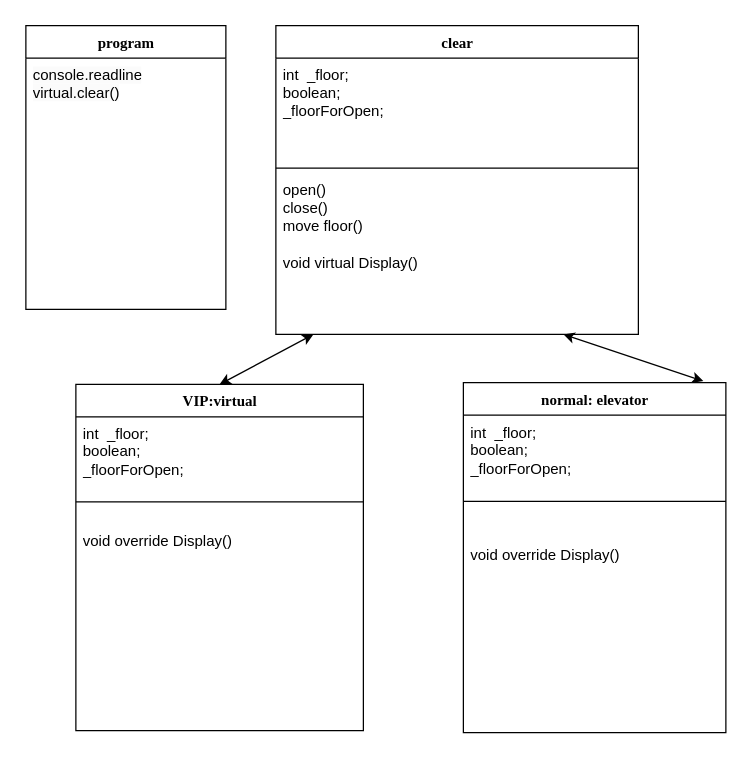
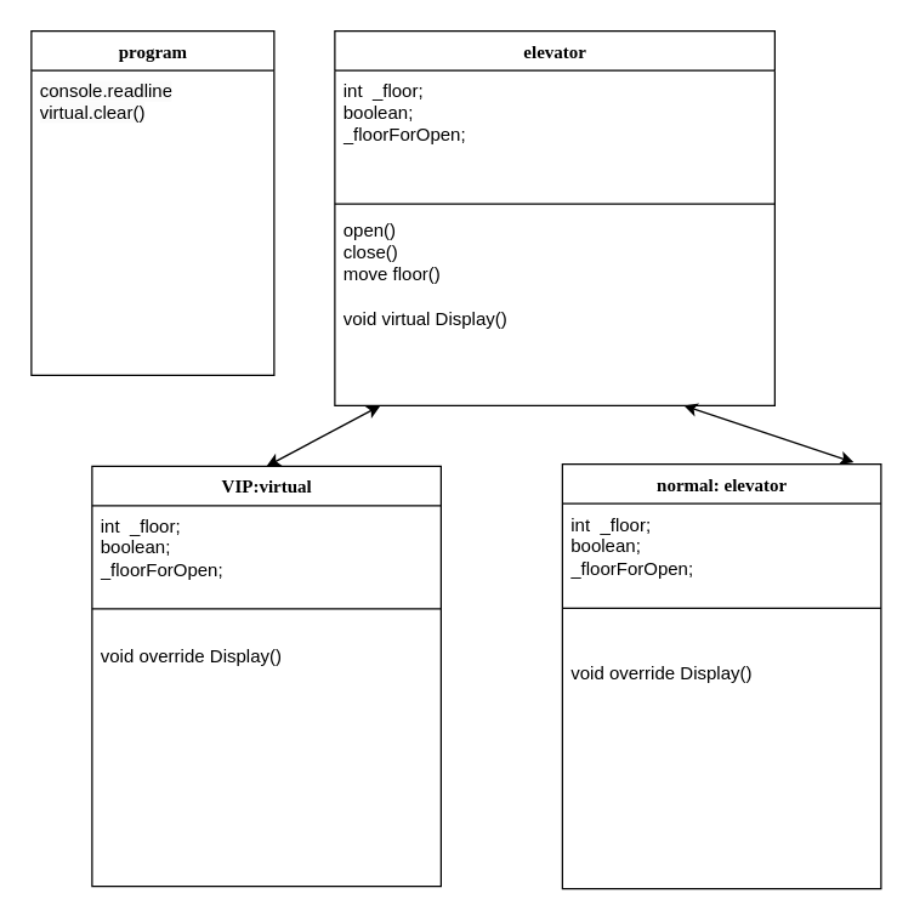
  <mxCell id="0" />
  <mxCell id="1" parent="0" />
  <mxCell id="2" value="program" style="swimlane;html=1;fontStyle=1;align=center;verticalAlign=top;childLayout=stackLayout;horizontal=1;startSize=26;horizontalStack=0;resizeParent=1;resizeLast=0;collapsible=1;marginBottom=0;swimlaneFillColor=#ffffff;rounded=0;shadow=0;comic=0;labelBackgroundColor=none;strokeWidth=1;fillColor=none;fontFamily=Verdana;fontSize=12" parent="1" vertex="1"><mxGeometry x="20" y="20" width="160" height="227" as="geometry" /></mxCell>
  <mxCell id="3" value="&lt;span style=&quot;color: rgb(0, 0, 0); font-family: Helvetica; font-size: 12px; font-style: normal; font-variant-ligatures: normal; font-variant-caps: normal; font-weight: 400; letter-spacing: normal; orphans: 2; text-align: left; text-indent: 0px; text-transform: none; widows: 2; word-spacing: 0px; -webkit-text-stroke-width: 0px; background-color: rgb(251, 251, 251); text-decoration-thickness: initial; text-decoration-style: initial; text-decoration-color: initial; float: none; display: inline !important;&quot;&gt;console.readline&lt;br&gt;virtual.clear()&lt;br&gt;&lt;/span&gt;" style="text;html=1;strokeColor=none;fillColor=none;align=left;verticalAlign=top;spacingLeft=4;spacingRight=4;whiteSpace=wrap;overflow=hidden;rotatable=0;points=[[0,0.5],[1,0.5]];portConstraint=eastwest;" parent="2" vertex="1"><mxGeometry y="26" width="160" height="66" as="geometry" /></mxCell>
- <mxCell id="4" value="clear" style="swimlane;html=1;fontStyle=1;align=center;verticalAlign=top;childLayout=stackLayout;horizontal=1;startSize=26;horizontalStack=0;resizeParent=1;resizeLast=0;collapsible=1;marginBottom=0;swimlaneFillColor=#ffffff;rounded=0;shadow=0;comic=0;labelBackgroundColor=none;strokeWidth=1;fillColor=none;fontFamily=Verdana;fontSize=12" parent="1" vertex="1"><mxGeometry x="220" y="20" width="290" height="247" as="geometry" /></mxCell>
+ <mxCell id="4" value="elevator" style="swimlane;html=1;fontStyle=1;align=center;verticalAlign=top;childLayout=stackLayout;horizontal=1;startSize=26;horizontalStack=0;resizeParent=1;resizeLast=0;collapsible=1;marginBottom=0;swimlaneFillColor=#ffffff;rounded=0;shadow=0;comic=0;labelBackgroundColor=none;strokeWidth=1;fillColor=none;fontFamily=Verdana;fontSize=12" parent="1" vertex="1"><mxGeometry x="220" y="20" width="290" height="247" as="geometry" /></mxCell>
  <mxCell id="5" value="int&amp;nbsp; _floor;&lt;br&gt;boolean;&lt;br&gt;_floorForOpen;" style="text;html=1;strokeColor=none;fillColor=none;align=left;verticalAlign=top;spacingLeft=4;spacingRight=4;whiteSpace=wrap;overflow=hidden;rotatable=0;points=[[0,0.5],[1,0.5]];portConstraint=eastwest;" parent="4" vertex="1"><mxGeometry y="26" width="290" height="84" as="geometry" /></mxCell>
  <mxCell id="6" value="" style="line;html=1;strokeWidth=1;fillColor=none;align=left;verticalAlign=middle;spacingTop=-1;spacingLeft=3;spacingRight=3;rotatable=0;labelPosition=right;points=[];portConstraint=eastwest;" parent="4" vertex="1"><mxGeometry y="110" width="290" height="8" as="geometry" /></mxCell>
  <mxCell id="7" value="open()&lt;br&gt;close()&lt;br&gt;move floor()&lt;br&gt;&lt;br&gt;void virtual Display()" style="text;html=1;strokeColor=none;fillColor=none;align=left;verticalAlign=top;spacingLeft=4;spacingRight=4;whiteSpace=wrap;overflow=hidden;rotatable=0;points=[[0,0.5],[1,0.5]];portConstraint=eastwest;" parent="4" vertex="1"><mxGeometry y="118" width="290" height="102" as="geometry" /></mxCell>
  <mxCell id="8" value="normal:&amp;nbsp;elevator" style="swimlane;html=1;fontStyle=1;align=center;verticalAlign=top;childLayout=stackLayout;horizontal=1;startSize=26;horizontalStack=0;resizeParent=1;resizeLast=0;collapsible=1;marginBottom=0;swimlaneFillColor=#ffffff;rounded=0;shadow=0;comic=0;labelBackgroundColor=none;strokeWidth=1;fillColor=none;fontFamily=Verdana;fontSize=12" parent="1" vertex="1"><mxGeometry x="370" y="305.5" width="210" height="280" as="geometry" /></mxCell>
  <mxCell id="9" value="int&amp;nbsp; _floor;&lt;br style=&quot;border-color: var(--border-color);&quot;&gt;boolean;&lt;br&gt;_floorForOpen;" style="text;html=1;strokeColor=none;fillColor=none;align=left;verticalAlign=top;spacingLeft=4;spacingRight=4;whiteSpace=wrap;overflow=hidden;rotatable=0;points=[[0,0.5],[1,0.5]];portConstraint=eastwest;" parent="8" vertex="1"><mxGeometry y="26" width="210" height="54" as="geometry" /></mxCell>
  <mxCell id="10" value="" style="line;html=1;strokeWidth=1;fillColor=none;align=left;verticalAlign=middle;spacingTop=-1;spacingLeft=3;spacingRight=3;rotatable=0;labelPosition=right;points=[];portConstraint=eastwest;" parent="8" vertex="1"><mxGeometry y="80" width="210" height="30" as="geometry" /></mxCell>
  <mxCell id="11" value="&lt;br&gt;void override Display()" style="text;html=1;strokeColor=none;fillColor=none;align=left;verticalAlign=top;spacingLeft=4;spacingRight=4;whiteSpace=wrap;overflow=hidden;rotatable=0;points=[[0,0.5],[1,0.5]];portConstraint=eastwest;" vertex="1" parent="8"><mxGeometry y="110" width="210" height="102" as="geometry" /></mxCell>
  <mxCell id="12" value="VIP:virtual" style="swimlane;html=1;fontStyle=1;align=center;verticalAlign=top;childLayout=stackLayout;horizontal=1;startSize=26;horizontalStack=0;resizeParent=1;resizeLast=0;collapsible=1;marginBottom=0;swimlaneFillColor=#ffffff;rounded=0;shadow=0;comic=0;labelBackgroundColor=none;strokeWidth=1;fillColor=none;fontFamily=Verdana;fontSize=12" parent="1" vertex="1"><mxGeometry x="60" y="307" width="230" height="277" as="geometry" /></mxCell>
  <mxCell id="13" value="int&amp;nbsp; _floor;&lt;br style=&quot;border-color: var(--border-color);&quot;&gt;boolean;&lt;br&gt;_floorForOpen;" style="text;html=1;strokeColor=none;fillColor=none;align=left;verticalAlign=top;spacingLeft=4;spacingRight=4;whiteSpace=wrap;overflow=hidden;rotatable=0;points=[[0,0.5],[1,0.5]];portConstraint=eastwest;" parent="12" vertex="1"><mxGeometry y="26" width="230" height="64" as="geometry" /></mxCell>
  <mxCell id="14" value="" style="line;html=1;strokeWidth=1;fillColor=none;align=left;verticalAlign=middle;spacingTop=-1;spacingLeft=3;spacingRight=3;rotatable=0;labelPosition=right;points=[];portConstraint=eastwest;" parent="12" vertex="1"><mxGeometry y="90" width="230" height="8" as="geometry" /></mxCell>
  <mxCell id="15" value="&lt;br&gt;void override Display()" style="text;html=1;strokeColor=none;fillColor=none;align=left;verticalAlign=top;spacingLeft=4;spacingRight=4;whiteSpace=wrap;overflow=hidden;rotatable=0;points=[[0,0.5],[1,0.5]];portConstraint=eastwest;" vertex="1" parent="12"><mxGeometry y="98" width="230" height="102" as="geometry" /></mxCell>
  <mxCell id="16" value="" style="endArrow=classic;startArrow=classic;html=1;rounded=0;exitX=0.5;exitY=0;exitDx=0;exitDy=0;" edge="1" parent="1" source="12"><mxGeometry width="50" height="50" relative="1" as="geometry"><mxPoint x="290" y="307" as="sourcePoint" /><mxPoint x="250" y="267" as="targetPoint" /></mxGeometry></mxCell>
  <mxCell id="17" value="" style="endArrow=classic;startArrow=classic;html=1;rounded=0;exitX=0.914;exitY=-0.004;exitDx=0;exitDy=0;exitPerimeter=0;" edge="1" parent="1" source="8"><mxGeometry width="50" height="50" relative="1" as="geometry"><mxPoint x="430" y="305.5" as="sourcePoint" /><mxPoint x="450" y="267" as="targetPoint" /></mxGeometry></mxCell>
